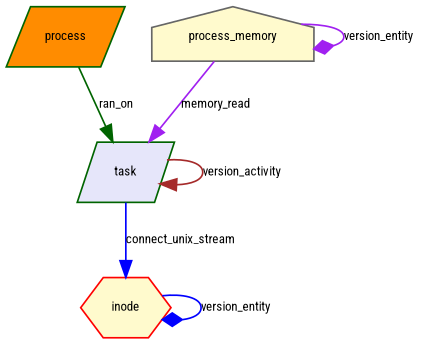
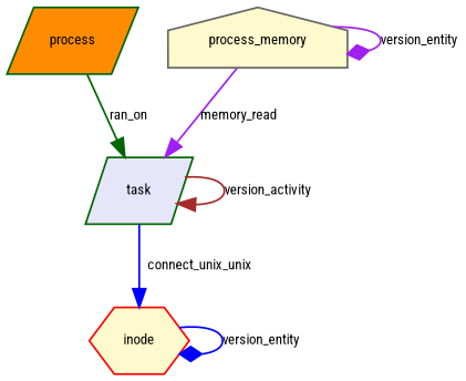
  digraph {
    fontname="Roboto Condensed"
    node [color=darkgreen fillcolor="#fffacd" fontname="Roboto Condensed" fontsize=8 shape=parallelogram style=filled]
    edge [arrowhead=normal color=blue fontname="Roboto Condensed" fontsize=8]
    n1 [fillcolor="#ff8c00" label=process]
    n2 [fillcolor="#e6e6fa" label=task]
    n3 [color=red label=inode shape=hexagon]
    n4 [color=gray40 label=process_memory shape=house]
    n1 -> n2 [color=darkgreen label=ran_on]
    n2 -> n2 [color=brown label=version_activity]
-   n2 -> n3 [label=connect_unix_stream]
+   n2 -> n3 [label=connect_unix_unix]
    n3 -> n3 [arrowhead=diamond label=version_entity]
    n4 -> n2 [color=purple label=memory_read]
    n4 -> n4 [arrowhead=diamond color=purple label=version_entity]
  }
